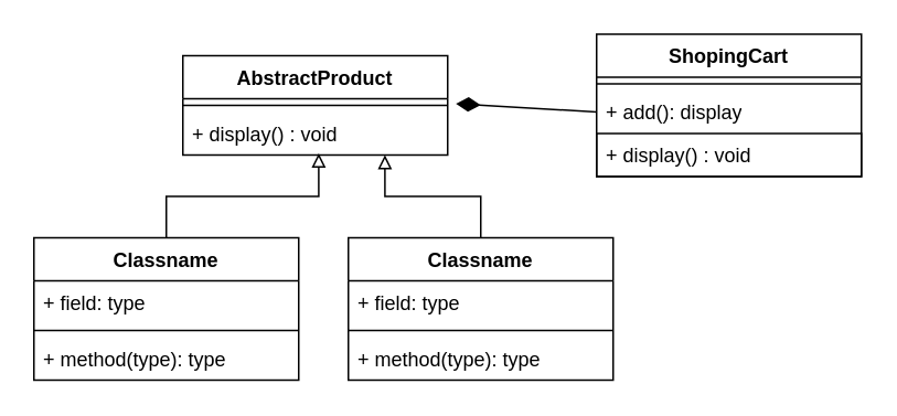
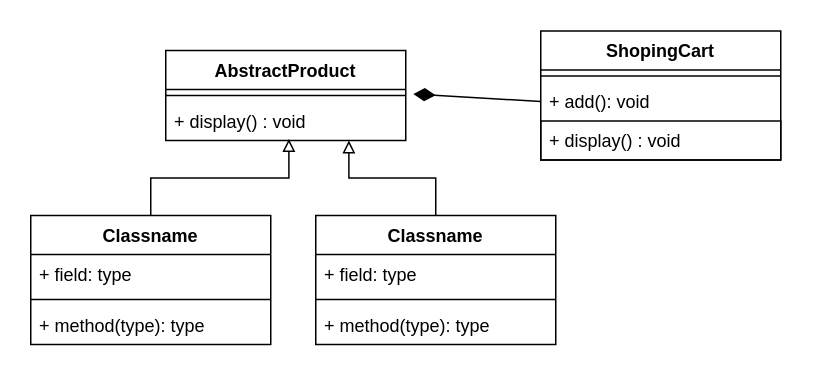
  <mxCell id="0" />
  <mxCell id="1" parent="0" />
  <mxCell id="2" value="ShopingCart" style="swimlane;fontStyle=1;align=center;verticalAlign=top;childLayout=stackLayout;horizontal=1;startSize=26;horizontalStack=0;resizeParent=1;resizeParentMax=0;resizeLast=0;collapsible=1;marginBottom=0;whiteSpace=wrap;html=1;strokeColor=default;" vertex="1" parent="1"><mxGeometry x="360" y="20" width="160" height="86" as="geometry" /></mxCell>
  <mxCell id="3" value="" style="line;strokeWidth=1;fillColor=none;align=left;verticalAlign=middle;spacingTop=-1;spacingLeft=3;spacingRight=3;rotatable=0;labelPosition=right;points=[];portConstraint=eastwest;strokeColor=inherit;" vertex="1" parent="2"><mxGeometry y="26" width="160" height="8" as="geometry" /></mxCell>
- <mxCell id="4" value="+ add(): display" style="text;strokeColor=none;fillColor=none;align=left;verticalAlign=top;spacingLeft=4;spacingRight=4;overflow=hidden;rotatable=0;points=[[0,0.5],[1,0.5]];portConstraint=eastwest;whiteSpace=wrap;html=1;" vertex="1" parent="2"><mxGeometry y="34" width="160" height="26" as="geometry" /></mxCell>
+ <mxCell id="4" value="+ add(): void" style="text;strokeColor=none;fillColor=none;align=left;verticalAlign=top;spacingLeft=4;spacingRight=4;overflow=hidden;rotatable=0;points=[[0,0.5],[1,0.5]];portConstraint=eastwest;whiteSpace=wrap;html=1;" vertex="1" parent="2"><mxGeometry y="34" width="160" height="26" as="geometry" /></mxCell>
  <mxCell id="5" value="+ display() : void" style="text;strokeColor=default;fillColor=none;align=left;verticalAlign=top;spacingLeft=4;spacingRight=4;overflow=hidden;rotatable=0;points=[[0,0.5],[1,0.5]];portConstraint=eastwest;whiteSpace=wrap;html=1;" vertex="1" parent="2"><mxGeometry y="60" width="160" height="26" as="geometry" /></mxCell>
  <mxCell id="6" value="Classname" style="swimlane;fontStyle=1;align=center;verticalAlign=top;childLayout=stackLayout;horizontal=1;startSize=26;horizontalStack=0;resizeParent=1;resizeParentMax=0;resizeLast=0;collapsible=1;marginBottom=0;whiteSpace=wrap;html=1;" vertex="1" parent="1"><mxGeometry x="20" y="143" width="160" height="86" as="geometry" /></mxCell>
  <mxCell id="7" value="+ field: type" style="text;strokeColor=none;fillColor=none;align=left;verticalAlign=top;spacingLeft=4;spacingRight=4;overflow=hidden;rotatable=0;points=[[0,0.5],[1,0.5]];portConstraint=eastwest;whiteSpace=wrap;html=1;" vertex="1" parent="6"><mxGeometry y="26" width="160" height="26" as="geometry" /></mxCell>
  <mxCell id="8" value="" style="line;strokeWidth=1;fillColor=none;align=left;verticalAlign=middle;spacingTop=-1;spacingLeft=3;spacingRight=3;rotatable=0;labelPosition=right;points=[];portConstraint=eastwest;strokeColor=inherit;" vertex="1" parent="6"><mxGeometry y="52" width="160" height="8" as="geometry" /></mxCell>
  <mxCell id="9" value="+ method(type): type" style="text;strokeColor=none;fillColor=none;align=left;verticalAlign=top;spacingLeft=4;spacingRight=4;overflow=hidden;rotatable=0;points=[[0,0.5],[1,0.5]];portConstraint=eastwest;whiteSpace=wrap;html=1;" vertex="1" parent="6"><mxGeometry y="60" width="160" height="26" as="geometry" /></mxCell>
  <mxCell id="10" value="AbstractProduct" style="swimlane;fontStyle=1;align=center;verticalAlign=top;childLayout=stackLayout;horizontal=1;startSize=26;horizontalStack=0;resizeParent=1;resizeParentMax=0;resizeLast=0;collapsible=1;marginBottom=0;whiteSpace=wrap;html=1;" vertex="1" parent="1"><mxGeometry x="110" y="33" width="160" height="60" as="geometry" /></mxCell>
  <mxCell id="11" value="" style="line;strokeWidth=1;fillColor=none;align=left;verticalAlign=middle;spacingTop=-1;spacingLeft=3;spacingRight=3;rotatable=0;labelPosition=right;points=[];portConstraint=eastwest;strokeColor=inherit;" vertex="1" parent="10"><mxGeometry y="26" width="160" height="8" as="geometry" /></mxCell>
  <mxCell id="12" value="+ display() : void" style="text;strokeColor=none;fillColor=none;align=left;verticalAlign=top;spacingLeft=4;spacingRight=4;overflow=hidden;rotatable=0;points=[[0,0.5],[1,0.5]];portConstraint=eastwest;whiteSpace=wrap;html=1;" vertex="1" parent="10"><mxGeometry y="34" width="160" height="26" as="geometry" /></mxCell>
  <mxCell id="13" value="Classname" style="swimlane;fontStyle=1;align=center;verticalAlign=top;childLayout=stackLayout;horizontal=1;startSize=26;horizontalStack=0;resizeParent=1;resizeParentMax=0;resizeLast=0;collapsible=1;marginBottom=0;whiteSpace=wrap;html=1;" vertex="1" parent="1"><mxGeometry x="210" y="143" width="160" height="86" as="geometry" /></mxCell>
  <mxCell id="14" value="+ field: type" style="text;strokeColor=none;fillColor=none;align=left;verticalAlign=top;spacingLeft=4;spacingRight=4;overflow=hidden;rotatable=0;points=[[0,0.5],[1,0.5]];portConstraint=eastwest;whiteSpace=wrap;html=1;" vertex="1" parent="13"><mxGeometry y="26" width="160" height="26" as="geometry" /></mxCell>
  <mxCell id="15" value="" style="line;strokeWidth=1;fillColor=none;align=left;verticalAlign=middle;spacingTop=-1;spacingLeft=3;spacingRight=3;rotatable=0;labelPosition=right;points=[];portConstraint=eastwest;strokeColor=inherit;" vertex="1" parent="13"><mxGeometry y="52" width="160" height="8" as="geometry" /></mxCell>
  <mxCell id="16" value="+ method(type): type" style="text;strokeColor=none;fillColor=none;align=left;verticalAlign=top;spacingLeft=4;spacingRight=4;overflow=hidden;rotatable=0;points=[[0,0.5],[1,0.5]];portConstraint=eastwest;whiteSpace=wrap;html=1;" vertex="1" parent="13"><mxGeometry y="60" width="160" height="26" as="geometry" /></mxCell>
  <mxCell id="17" style="edgeStyle=orthogonalEdgeStyle;rounded=0;orthogonalLoop=1;jettySize=auto;html=1;exitX=0.5;exitY=0;exitDx=0;exitDy=0;entryX=0.513;entryY=0.962;entryDx=0;entryDy=0;entryPerimeter=0;endArrow=block;endFill=0;" edge="1" parent="1" source="6" target="12"><mxGeometry relative="1" as="geometry" /></mxCell>
  <mxCell id="18" style="edgeStyle=orthogonalEdgeStyle;rounded=0;orthogonalLoop=1;jettySize=auto;html=1;exitX=0.5;exitY=0;exitDx=0;exitDy=0;entryX=0.763;entryY=1;entryDx=0;entryDy=0;entryPerimeter=0;endArrow=block;endFill=0;" edge="1" parent="1" source="13" target="12"><mxGeometry relative="1" as="geometry" /></mxCell>
  <mxCell id="19" value="" style="endArrow=diamondThin;html=1;rounded=0;exitX=0;exitY=0.5;exitDx=0;exitDy=0;endFill=1;endSize=12;" edge="1" parent="1" source="4"><mxGeometry width="50" height="50" relative="1" as="geometry"><mxPoint x="260" y="303" as="sourcePoint" /><mxPoint x="275" y="62" as="targetPoint" /></mxGeometry></mxCell>
